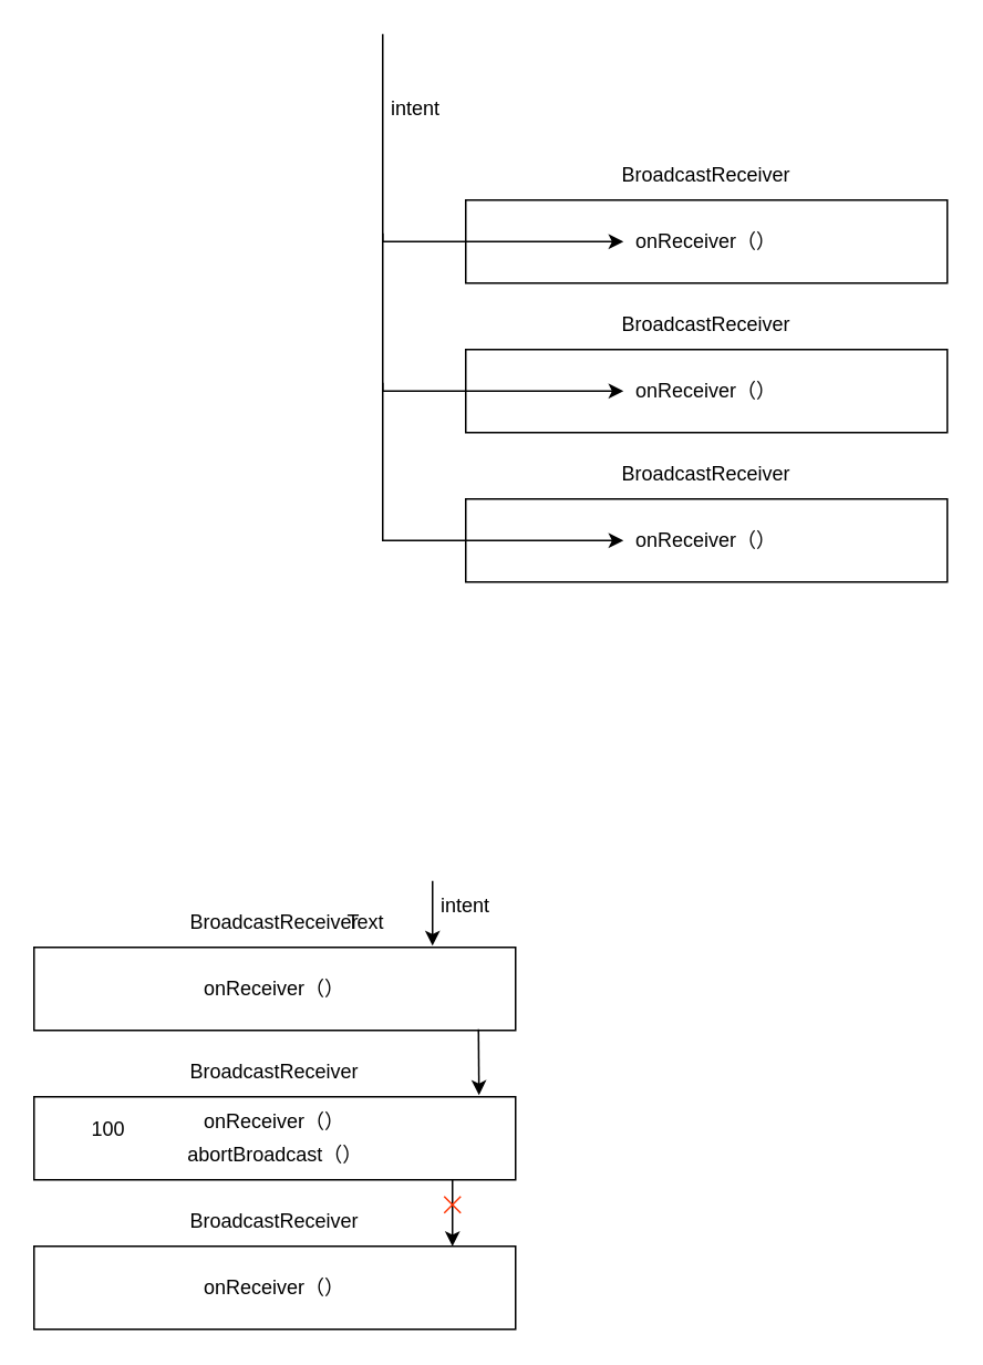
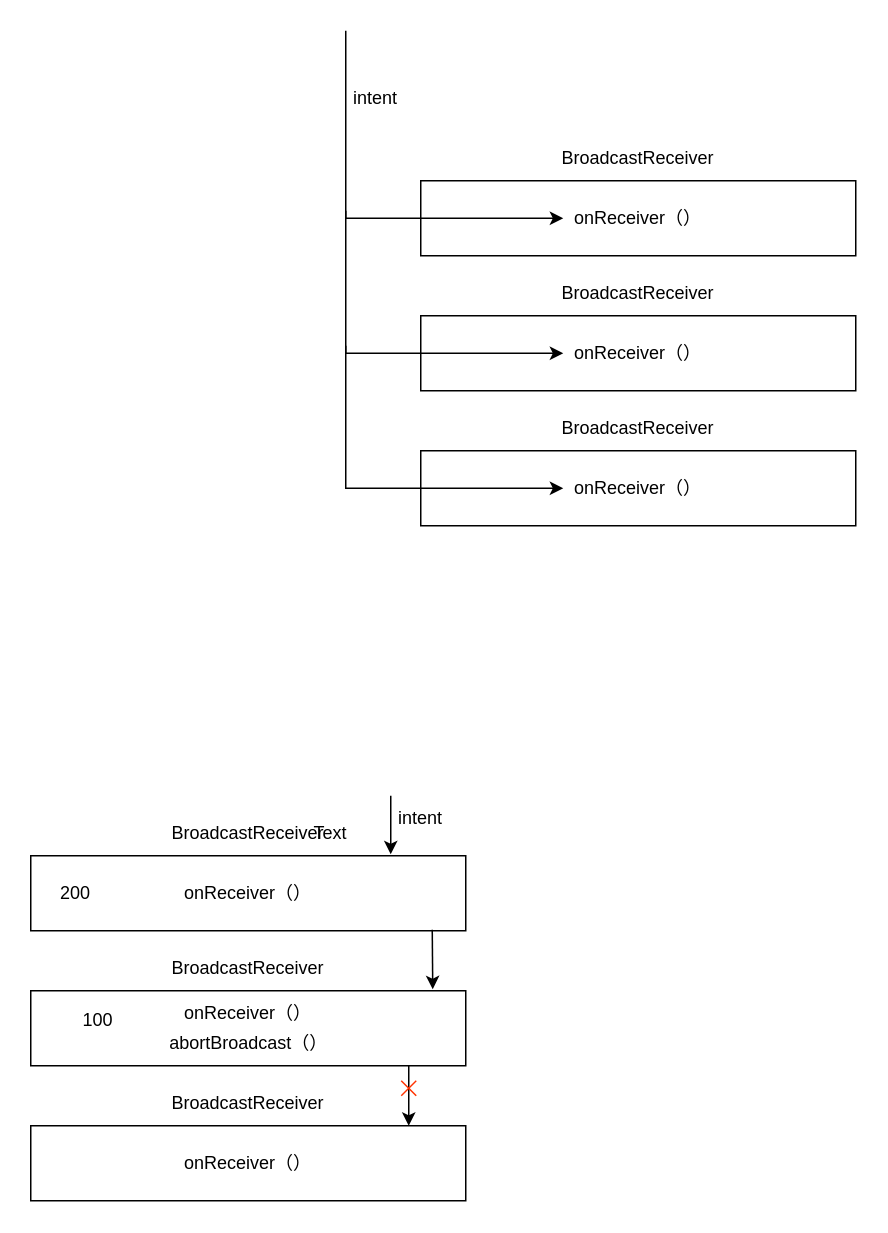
  <mxCell id="0" />
  <mxCell id="1" parent="0" />
  <mxCell id="2" value="" style="rounded=0;whiteSpace=wrap;html=1;" vertex="1" parent="1"><mxGeometry x="280" y="120" width="290" height="50" as="geometry" /></mxCell>
  <mxCell id="3" value="BroadcastReceiver" style="text;html=1;align=center;verticalAlign=middle;whiteSpace=wrap;rounded=0;" vertex="1" parent="1"><mxGeometry x="395" y="90" width="60" height="30" as="geometry" /></mxCell>
  <mxCell id="4" value="onReceiver（）" style="text;html=1;align=center;verticalAlign=middle;whiteSpace=wrap;rounded=0;" vertex="1" parent="1"><mxGeometry x="375" y="130" width="100" height="30" as="geometry" /></mxCell>
  <mxCell id="5" value="" style="endArrow=classic;html=1;rounded=0;entryX=0;entryY=0.5;entryDx=0;entryDy=0;" edge="1" parent="1" target="4"><mxGeometry width="50" height="50" relative="1" as="geometry"><mxPoint x="230" y="20" as="sourcePoint" /><mxPoint x="350" y="340" as="targetPoint" /><Array as="points"><mxPoint x="230" y="145" /></Array></mxGeometry></mxCell>
  <mxCell id="6" value="" style="rounded=0;whiteSpace=wrap;html=1;" vertex="1" parent="1"><mxGeometry x="280" y="210" width="290" height="50" as="geometry" /></mxCell>
  <mxCell id="7" value="BroadcastReceiver" style="text;html=1;align=center;verticalAlign=middle;whiteSpace=wrap;rounded=0;" vertex="1" parent="1"><mxGeometry x="395" y="180" width="60" height="30" as="geometry" /></mxCell>
  <mxCell id="8" value="onReceiver（）" style="text;html=1;align=center;verticalAlign=middle;whiteSpace=wrap;rounded=0;" vertex="1" parent="1"><mxGeometry x="375" y="220" width="100" height="30" as="geometry" /></mxCell>
  <mxCell id="9" value="" style="rounded=0;whiteSpace=wrap;html=1;" vertex="1" parent="1"><mxGeometry x="280" y="300" width="290" height="50" as="geometry" /></mxCell>
  <mxCell id="10" value="BroadcastReceiver" style="text;html=1;align=center;verticalAlign=middle;whiteSpace=wrap;rounded=0;" vertex="1" parent="1"><mxGeometry x="395" y="270" width="60" height="30" as="geometry" /></mxCell>
  <mxCell id="11" value="onReceiver（）" style="text;html=1;align=center;verticalAlign=middle;whiteSpace=wrap;rounded=0;" vertex="1" parent="1"><mxGeometry x="375" y="310" width="100" height="30" as="geometry" /></mxCell>
  <mxCell id="12" value="" style="endArrow=classic;html=1;rounded=0;entryX=0;entryY=0.5;entryDx=0;entryDy=0;" edge="1" parent="1" target="8"><mxGeometry width="50" height="50" relative="1" as="geometry"><mxPoint x="230" y="140" as="sourcePoint" /><mxPoint x="350" y="340" as="targetPoint" /><Array as="points"><mxPoint x="230" y="235" /></Array></mxGeometry></mxCell>
  <mxCell id="13" value="" style="endArrow=classic;html=1;rounded=0;" edge="1" parent="1" target="11"><mxGeometry width="50" height="50" relative="1" as="geometry"><mxPoint x="230" y="230" as="sourcePoint" /><mxPoint x="290" y="270" as="targetPoint" /><Array as="points"><mxPoint x="230" y="325" /></Array></mxGeometry></mxCell>
  <mxCell id="14" value="intent" style="text;html=1;align=center;verticalAlign=middle;whiteSpace=wrap;rounded=0;" vertex="1" parent="1"><mxGeometry x="220" y="50" width="60" height="30" as="geometry" /></mxCell>
  <mxCell id="15" value="" style="rounded=0;whiteSpace=wrap;html=1;" vertex="1" parent="1"><mxGeometry x="20" y="570" width="290" height="50" as="geometry" /></mxCell>
  <mxCell id="16" value="BroadcastReceiver" style="text;html=1;align=center;verticalAlign=middle;whiteSpace=wrap;rounded=0;" vertex="1" parent="1"><mxGeometry x="135" y="540" width="60" height="30" as="geometry" /></mxCell>
  <mxCell id="17" value="onReceiver（）" style="text;html=1;align=center;verticalAlign=middle;whiteSpace=wrap;rounded=0;" vertex="1" parent="1"><mxGeometry x="115" y="580" width="100" height="30" as="geometry" /></mxCell>
  <mxCell id="18" value="" style="endArrow=classic;html=1;rounded=0;" edge="1" parent="1"><mxGeometry width="50" height="50" relative="1" as="geometry"><mxPoint x="260" y="530" as="sourcePoint" /><mxPoint x="260" y="569" as="targetPoint" /><Array as="points"><mxPoint x="260" y="560" /></Array></mxGeometry></mxCell>
  <mxCell id="19" value="" style="rounded=0;whiteSpace=wrap;html=1;" vertex="1" parent="1"><mxGeometry x="20" y="660" width="290" height="50" as="geometry" /></mxCell>
  <mxCell id="20" value="BroadcastReceiver" style="text;html=1;align=center;verticalAlign=middle;whiteSpace=wrap;rounded=0;" vertex="1" parent="1"><mxGeometry x="135" y="630" width="60" height="30" as="geometry" /></mxCell>
  <mxCell id="21" value="onReceiver（）" style="text;html=1;align=center;verticalAlign=middle;whiteSpace=wrap;rounded=0;" vertex="1" parent="1"><mxGeometry x="115" y="660" width="100" height="30" as="geometry" /></mxCell>
  <mxCell id="22" value="" style="rounded=0;whiteSpace=wrap;html=1;" vertex="1" parent="1"><mxGeometry x="20" y="750" width="290" height="50" as="geometry" /></mxCell>
  <mxCell id="23" value="BroadcastReceiver" style="text;html=1;align=center;verticalAlign=middle;whiteSpace=wrap;rounded=0;" vertex="1" parent="1"><mxGeometry x="135" y="720" width="60" height="30" as="geometry" /></mxCell>
  <mxCell id="24" value="onReceiver（）" style="text;html=1;align=center;verticalAlign=middle;whiteSpace=wrap;rounded=0;" vertex="1" parent="1"><mxGeometry x="115" y="760" width="100" height="30" as="geometry" /></mxCell>
  <mxCell id="25" value="" style="endArrow=classic;html=1;rounded=0;exitX=0.923;exitY=0.986;exitDx=0;exitDy=0;exitPerimeter=0;" edge="1" parent="1" source="15"><mxGeometry width="50" height="50" relative="1" as="geometry"><mxPoint x="-30" y="590" as="sourcePoint" /><mxPoint x="288" y="659" as="targetPoint" /><Array as="points" /></mxGeometry></mxCell>
  <mxCell id="26" value="" style="endArrow=classic;html=1;rounded=0;" edge="1" parent="1"><mxGeometry width="50" height="50" relative="1" as="geometry"><mxPoint x="272" y="710" as="sourcePoint" /><mxPoint x="272" y="750" as="targetPoint" /><Array as="points" /></mxGeometry></mxCell>
  <mxCell id="27" value="intent" style="text;html=1;align=center;verticalAlign=middle;whiteSpace=wrap;rounded=0;" vertex="1" parent="1"><mxGeometry x="250" y="530" width="60" height="30" as="geometry" /></mxCell>
  <mxCell id="28" value="Text" style="text;html=1;align=center;verticalAlign=middle;whiteSpace=wrap;rounded=0;" vertex="1" parent="1"><mxGeometry x="190" y="540" width="60" height="30" as="geometry" /></mxCell>
  <mxCell id="29" value="" style="group;fontColor=#FF0303;" vertex="1" connectable="0" parent="1"><mxGeometry x="267" y="720" width="10" height="10" as="geometry" /></mxCell>
  <mxCell id="30" value="" style="endArrow=none;html=1;rounded=0;fontColor=#FF0303;strokeColor=#FF3300;" edge="1" parent="29"><mxGeometry width="50" height="50" relative="1" as="geometry"><mxPoint y="10" as="sourcePoint" /><mxPoint x="10" as="targetPoint" /></mxGeometry></mxCell>
  <mxCell id="31" value="" style="endArrow=none;html=1;rounded=0;fontColor=#FF0303;strokeColor=#FF3300;" edge="1" parent="29"><mxGeometry width="50" height="50" relative="1" as="geometry"><mxPoint as="sourcePoint" /><mxPoint x="10" y="10" as="targetPoint" /></mxGeometry></mxCell>
  <mxCell id="32" value="abortBroadcast（）" style="text;html=1;align=center;verticalAlign=middle;whiteSpace=wrap;rounded=0;" vertex="1" parent="1"><mxGeometry x="102.5" y="680" width="125" height="30" as="geometry" /></mxCell>
+ <mxCell id="33" value="200" style="text;html=1;align=center;verticalAlign=middle;whiteSpace=wrap;rounded=0;" vertex="1" parent="1"><mxGeometry x="20" y="580" width="60" height="30" as="geometry" /></mxCell>
  <mxCell id="34" value="100" style="text;html=1;align=center;verticalAlign=middle;whiteSpace=wrap;rounded=0;" vertex="1" parent="1"><mxGeometry x="35" y="665" width="60" height="30" as="geometry" /></mxCell>
